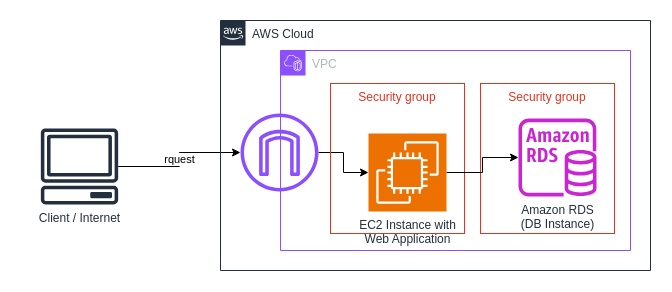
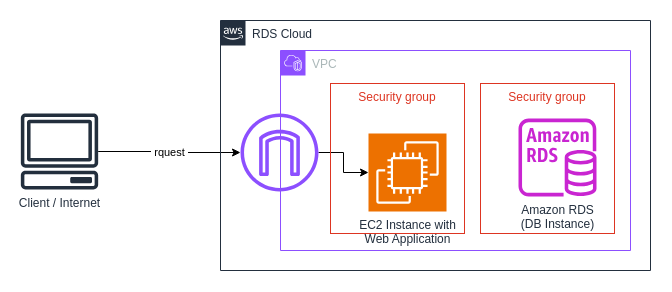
  <mxCell id="0" />
  <mxCell id="1" parent="0" />
  <mxCell id="2" value="&amp;nbsp;rquest&amp;nbsp;" style="edgeStyle=orthogonalEdgeStyle;rounded=0;orthogonalLoop=1;jettySize=auto;html=1;" edge="1" parent="1" source="3" target="7"><mxGeometry relative="1" as="geometry" /></mxCell>
- <mxCell id="3" value="Client / Internet" style="sketch=0;outlineConnect=0;fontColor=#232F3E;gradientColor=none;fillColor=#232F3D;strokeColor=none;dashed=0;verticalLabelPosition=bottom;verticalAlign=top;align=center;html=1;fontSize=12;fontStyle=0;aspect=fixed;pointerEvents=1;shape=mxgraph.aws4.client;" vertex="1" parent="1"><mxGeometry x="40" y="128" width="78" height="76" as="geometry" /></mxCell>
- <mxCell id="4" value="AWS Cloud" style="points=[[0,0],[0.25,0],[0.5,0],[0.75,0],[1,0],[1,0.25],[1,0.5],[1,0.75],[1,1],[0.75,1],[0.5,1],[0.25,1],[0,1],[0,0.75],[0,0.5],[0,0.25]];outlineConnect=0;gradientColor=none;html=1;whiteSpace=wrap;fontSize=12;fontStyle=0;container=1;pointerEvents=0;collapsible=0;recursiveResize=0;shape=mxgraph.aws4.group;grIcon=mxgraph.aws4.group_aws_cloud_alt;strokeColor=#232F3E;fillColor=none;verticalAlign=top;align=left;spacingLeft=30;fontColor=#232F3E;dashed=0;" vertex="1" parent="1"><mxGeometry x="220" y="20" width="430" height="250" as="geometry" /></mxCell>
+ <mxCell id="3" value="Client / Internet" style="sketch=0;outlineConnect=0;fontColor=#232F3E;gradientColor=none;fillColor=#232F3D;strokeColor=none;dashed=0;verticalLabelPosition=bottom;verticalAlign=top;align=center;html=1;fontSize=12;fontStyle=0;aspect=fixed;pointerEvents=1;shape=mxgraph.aws4.client;" vertex="1" parent="1"><mxGeometry x="20" y="113" width="78" height="76" as="geometry" /></mxCell>
+ <mxCell id="4" value="RDS Cloud" style="points=[[0,0],[0.25,0],[0.5,0],[0.75,0],[1,0],[1,0.25],[1,0.5],[1,0.75],[1,1],[0.75,1],[0.5,1],[0.25,1],[0,1],[0,0.75],[0,0.5],[0,0.25]];outlineConnect=0;gradientColor=none;html=1;whiteSpace=wrap;fontSize=12;fontStyle=0;container=1;pointerEvents=0;collapsible=0;recursiveResize=0;shape=mxgraph.aws4.group;grIcon=mxgraph.aws4.group_aws_cloud_alt;strokeColor=#232F3E;fillColor=none;verticalAlign=top;align=left;spacingLeft=30;fontColor=#232F3E;dashed=0;" vertex="1" parent="1"><mxGeometry x="220" y="20" width="430" height="250" as="geometry" /></mxCell>
  <mxCell id="5" value="VPC" style="points=[[0,0],[0.25,0],[0.5,0],[0.75,0],[1,0],[1,0.25],[1,0.5],[1,0.75],[1,1],[0.75,1],[0.5,1],[0.25,1],[0,1],[0,0.75],[0,0.5],[0,0.25]];outlineConnect=0;gradientColor=none;html=1;whiteSpace=wrap;fontSize=12;fontStyle=0;container=1;pointerEvents=0;collapsible=0;recursiveResize=0;shape=mxgraph.aws4.group;grIcon=mxgraph.aws4.group_vpc2;strokeColor=#8C4FFF;fillColor=none;verticalAlign=top;align=left;spacingLeft=30;fontColor=#AAB7B8;dashed=0;" vertex="1" parent="4"><mxGeometry x="60" y="30" width="350" height="200" as="geometry" /></mxCell>
  <mxCell id="6" style="edgeStyle=orthogonalEdgeStyle;rounded=0;orthogonalLoop=1;jettySize=auto;html=1;" edge="1" parent="5" source="7" target="12"><mxGeometry relative="1" as="geometry" /></mxCell>
  <mxCell id="7" value="" style="sketch=0;outlineConnect=0;fontColor=#232F3E;gradientColor=none;fillColor=#8C4FFF;strokeColor=none;dashed=0;verticalLabelPosition=bottom;verticalAlign=top;align=center;html=1;fontSize=12;fontStyle=0;aspect=fixed;pointerEvents=1;shape=mxgraph.aws4.internet_gateway;" vertex="1" parent="5"><mxGeometry x="-40" y="63" width="78" height="78" as="geometry" /></mxCell>
  <mxCell id="8" value="Security group" style="fillColor=none;strokeColor=#DD3522;verticalAlign=top;fontStyle=0;fontColor=#DD3522;whiteSpace=wrap;html=1;" vertex="1" parent="5"><mxGeometry x="200" y="33" width="134" height="150" as="geometry" /></mxCell>
  <mxCell id="9" value="Amazon RDS&lt;div&gt;(DB Instance)&lt;/div&gt;" style="sketch=0;outlineConnect=0;fontColor=#232F3E;gradientColor=none;fillColor=#C925D1;strokeColor=none;dashed=0;verticalLabelPosition=bottom;verticalAlign=top;align=center;html=1;fontSize=12;fontStyle=0;aspect=fixed;pointerEvents=1;shape=mxgraph.aws4.rds_instance;" vertex="1" parent="5"><mxGeometry x="238" y="68" width="78" height="78" as="geometry" /></mxCell>
  <mxCell id="10" value="Security group" style="fillColor=none;strokeColor=#DD3522;verticalAlign=top;fontStyle=0;fontColor=#DD3522;whiteSpace=wrap;html=1;" vertex="1" parent="5"><mxGeometry x="50" y="33" width="134" height="150" as="geometry" /></mxCell>
- <mxCell id="11" style="edgeStyle=orthogonalEdgeStyle;rounded=0;orthogonalLoop=1;jettySize=auto;html=1;" edge="1" parent="5" source="12" target="9"><mxGeometry relative="1" as="geometry" /></mxCell>
  <mxCell id="12" value="EC2 Instance with&lt;div&gt;Web Application&lt;/div&gt;" style="sketch=0;points=[[0,0,0],[0.25,0,0],[0.5,0,0],[0.75,0,0],[1,0,0],[0,1,0],[0.25,1,0],[0.5,1,0],[0.75,1,0],[1,1,0],[0,0.25,0],[0,0.5,0],[0,0.75,0],[1,0.25,0],[1,0.5,0],[1,0.75,0]];outlineConnect=0;fontColor=#232F3E;fillColor=#ED7100;strokeColor=#ffffff;dashed=0;verticalLabelPosition=bottom;verticalAlign=top;align=center;html=1;fontSize=12;fontStyle=0;aspect=fixed;shape=mxgraph.aws4.resourceIcon;resIcon=mxgraph.aws4.ec2;" vertex="1" parent="5"><mxGeometry x="88" y="83" width="78" height="78" as="geometry" /></mxCell>
